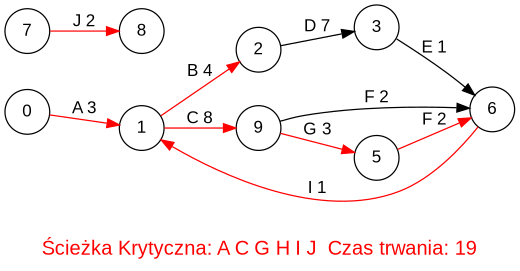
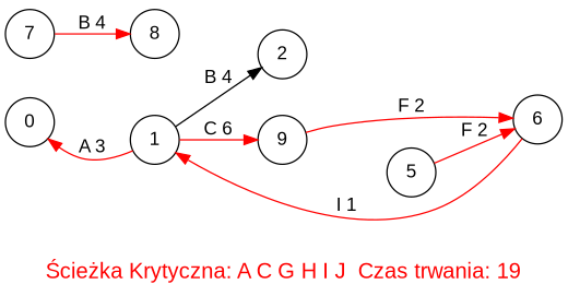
  digraph {
    fontcolor=red
    fontname="Liberation Sans"
    fontsize=16
    label="Ścieżka Krytyczna: A C G H I J  Czas trwania: 19"
    rankdir=LR
    node [fontname="Liberation Sans" shape=circle]
    edge [color=red fontname="Liberation Sans"]
    0
    1
    2
    n4 [label=9]
-   3
    6
    5
    7
    8
-   0 -> 1 [label="A 3"]
-   1 -> 2 [label="B 4"]
-   1 -> n4 [label="C 8"]
-   2 -> 3 [label="D 7" color=""]
-   n4 -> 6 [label="F 2" color=""]
-   n4 -> 5 [label="G 3"]
-   3 -> 6 [label="E 1" color=""]
+   1 -> 0 [label="A 3"]
+   1 -> 2 [label="B 4" color=""]
+   1 -> n4 [label="C 6"]
+   n4 -> 6 [label="F 2"]
    6 -> 1 [label="I 1"]
    5 -> 6 [label="F 2"]
-   7 -> 8 [label="J 2"]
+   7 -> 8 [label="B 4"]
  }
